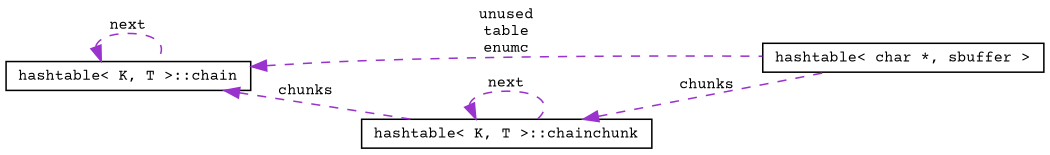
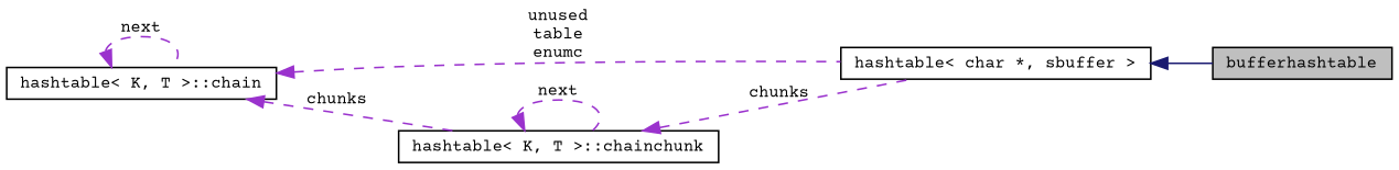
  digraph {
    fontname="Courier Prime"
    rankdir=LR
    node [color=black fillcolor=white fontname="Courier Prime" fontsize=10 shape=record style=filled]
    edge [color=darkorchid3 dir=back fontname="Courier Prime" fontsize=10 labelfontname=FreeSans labelfontsize=10 style=dashed]
+   n1 [fillcolor=grey75 fontcolor=black height=0.2 label=bufferhashtable width=0.4]
    n2 [height=0.2 label="hashtable\< char *, sbuffer \>" width=0.4]
    n3 [height=0.2 label="hashtable\< K, T \>::chain" width=0.4]
    n4 [height=0.2 label="hashtable\< K, T \>::chainchunk" width=0.4]
+   n2 -> n1 [color=midnightblue style=solid]
    n3 -> n2 [label="unused\ntable\nenumc"]
    n3 -> n3 [label=next]
    n3 -> n4 [label=chunks]
    n4 -> n2 [label=chunks]
    n4 -> n4 [label=next]
  }
